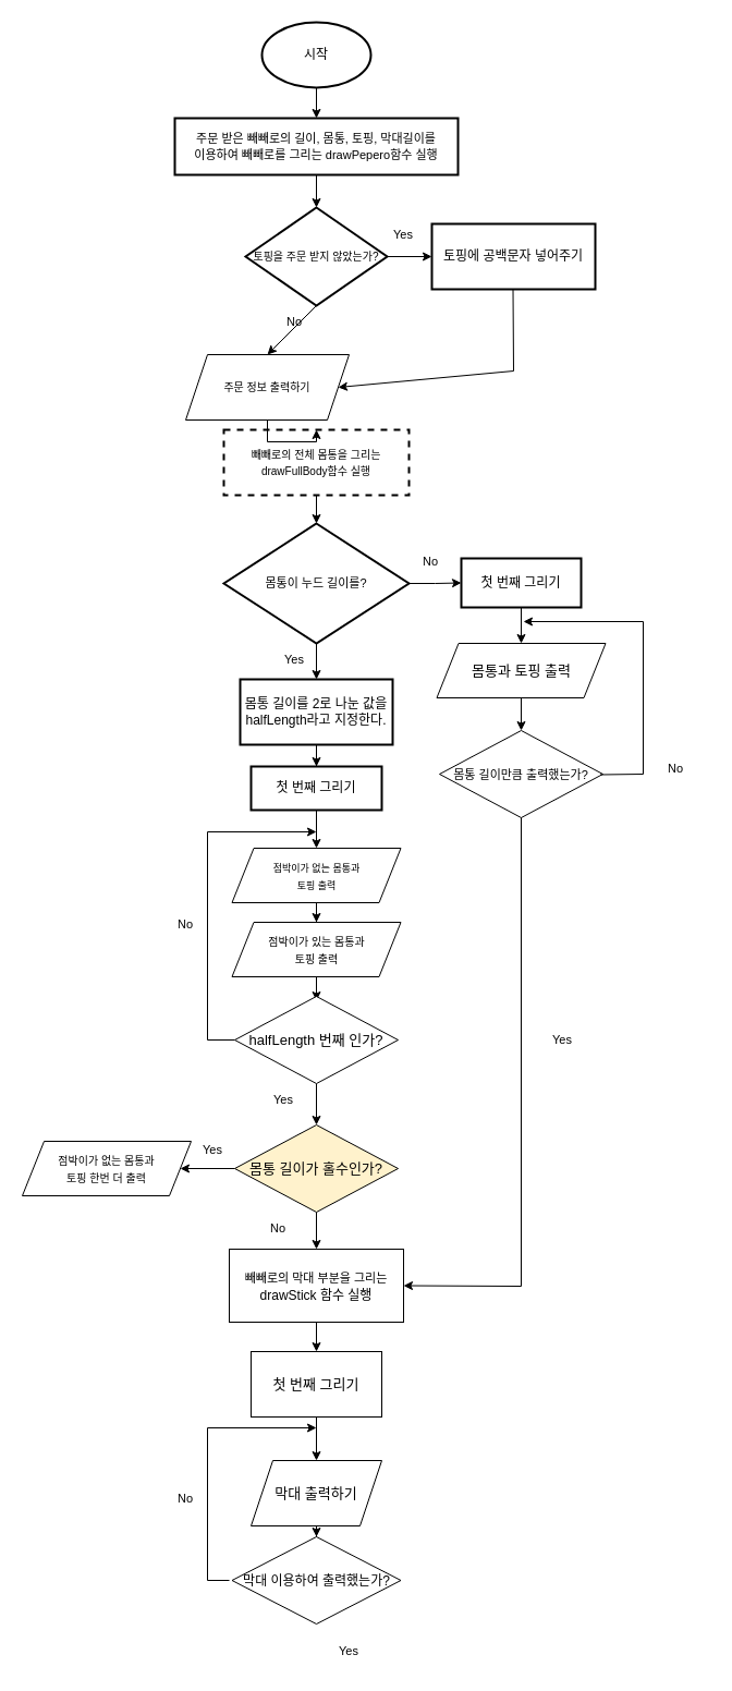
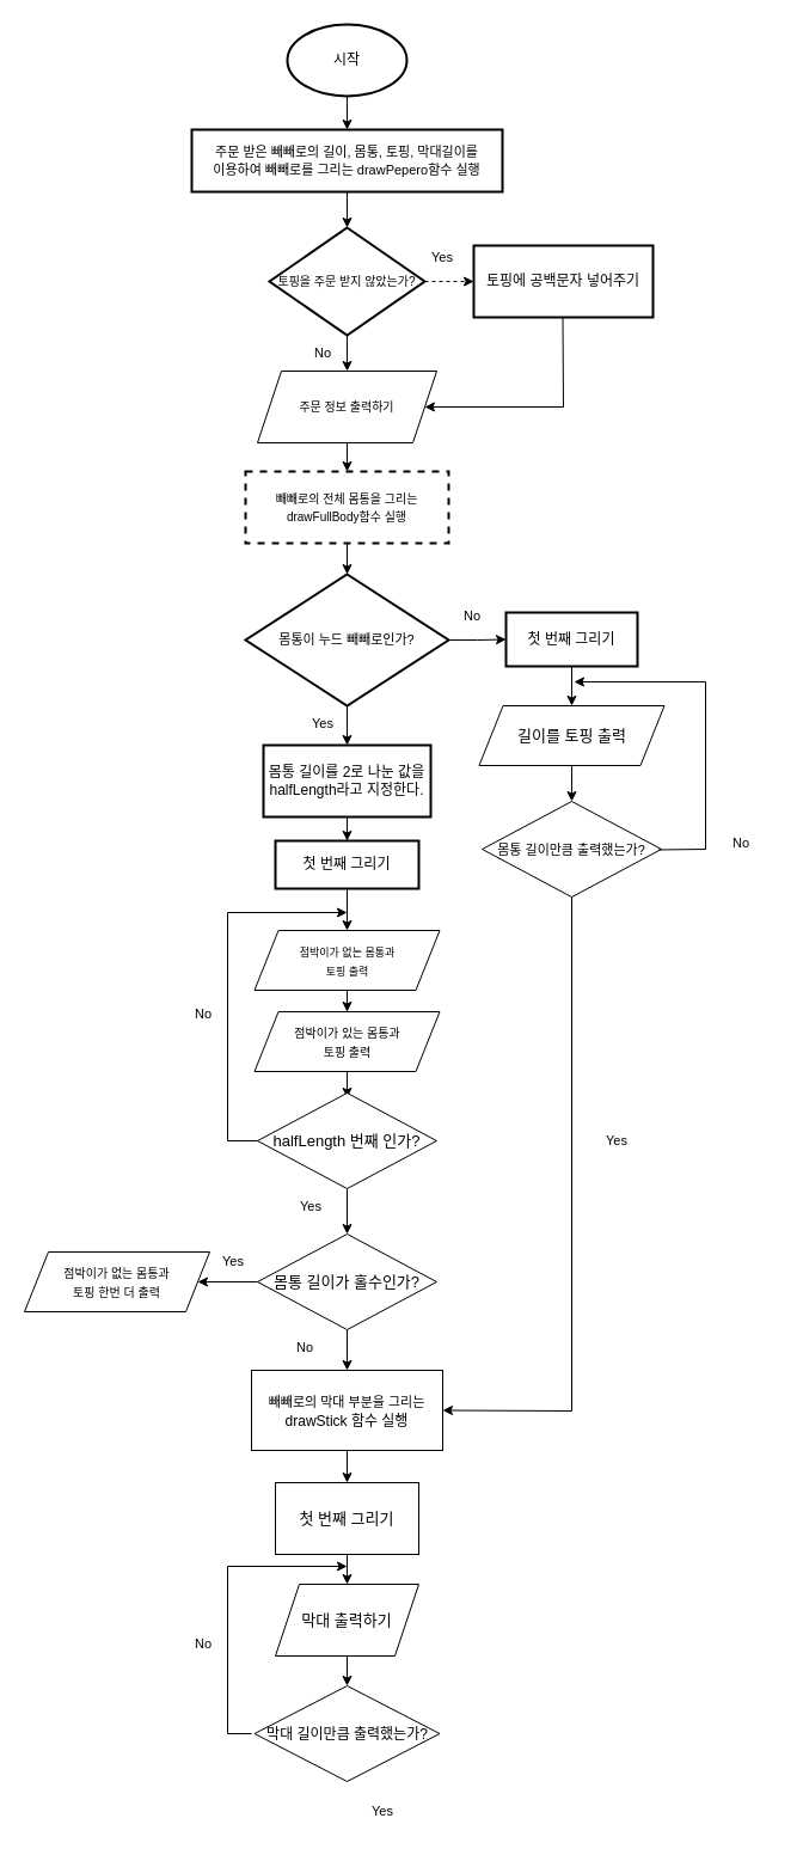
  <mxCell id="0" />
  <mxCell id="1" parent="0" />
  <mxCell id="2" value="" style="edgeStyle=orthogonalEdgeStyle;rounded=0;orthogonalLoop=1;jettySize=auto;html=1;" parent="1" source="3" target="5" edge="1"><mxGeometry relative="1" as="geometry" /></mxCell>
  <mxCell id="3" value="시작" style="strokeWidth=2;html=1;shape=mxgraph.flowchart.start_1;whiteSpace=wrap;" parent="1" vertex="1"><mxGeometry x="240" y="20" width="100" height="60" as="geometry" /></mxCell>
  <mxCell id="4" value="" style="edgeStyle=orthogonalEdgeStyle;rounded=0;orthogonalLoop=1;jettySize=auto;html=1;entryX=0.5;entryY=0;entryDx=0;entryDy=0;" parent="1" source="5" edge="1" target="7"><mxGeometry relative="1" as="geometry"><mxPoint x="290" y="190" as="targetPoint" /></mxGeometry></mxCell>
  <mxCell id="5" value="&lt;font style=&quot;font-size: 11px&quot;&gt;주문 받은 빼빼로의 길이, 몸통, 토핑, 막대길이를&lt;br&gt;이용하여 빼빼로를 그리는 drawPepero함수 실행&lt;br&gt;&lt;/font&gt;" style="whiteSpace=wrap;html=1;strokeWidth=2;" parent="1" vertex="1"><mxGeometry x="160" y="108" width="260" height="52" as="geometry" /></mxCell>
- <mxCell id="6" value="" style="edgeStyle=orthogonalEdgeStyle;rounded=0;orthogonalLoop=1;jettySize=auto;html=1;fontSize=11;" parent="1" source="7" target="11" edge="1"><mxGeometry relative="1" as="geometry" /></mxCell>
+ <mxCell id="6" value="" style="edgeStyle=orthogonalEdgeStyle;rounded=0;orthogonalLoop=1;jettySize=auto;html=1;fontSize=11;dashed=1;" parent="1" source="7" target="11" edge="1"><mxGeometry relative="1" as="geometry" /></mxCell>
  <mxCell id="7" value="&lt;font style=&quot;font-size: 10px&quot;&gt;토핑을 주문 받지 않았는가?&lt;/font&gt;" style="rhombus;whiteSpace=wrap;html=1;strokeWidth=2;" parent="1" vertex="1"><mxGeometry x="225" y="190" width="130" height="90" as="geometry" /></mxCell>
  <mxCell id="8" value="" style="edgeStyle=orthogonalEdgeStyle;rounded=0;orthogonalLoop=1;jettySize=auto;html=1;fontSize=10;" parent="1" source="9" target="18" edge="1"><mxGeometry relative="1" as="geometry" /></mxCell>
  <mxCell id="9" value="&lt;font size=&quot;1&quot;&gt;빼빼로의 전체 몸통을 그리는&lt;br&gt;drawFullBody함수 실행&lt;br&gt;&lt;/font&gt;" style="whiteSpace=wrap;html=1;strokeWidth=2;dashed=1;" parent="1" vertex="1"><mxGeometry x="205" y="394" width="170" height="60" as="geometry" /></mxCell>
  <mxCell id="10" value="No" style="text;html=1;strokeColor=none;fillColor=none;align=center;verticalAlign=middle;whiteSpace=wrap;rounded=0;fontSize=11;" parent="1" vertex="1"><mxGeometry x="240" y="280" width="60" height="30" as="geometry" /></mxCell>
  <mxCell id="11" value="토핑에 공백문자 넣어주기" style="whiteSpace=wrap;html=1;strokeWidth=2;" parent="1" vertex="1"><mxGeometry x="396" y="205" width="150" height="60" as="geometry" /></mxCell>
  <mxCell id="12" value="Yes" style="text;html=1;strokeColor=none;fillColor=none;align=center;verticalAlign=middle;whiteSpace=wrap;rounded=0;fontSize=11;" parent="1" vertex="1"><mxGeometry x="340" y="200" width="60" height="30" as="geometry" /></mxCell>
  <mxCell id="13" value="" style="endArrow=classic;html=1;rounded=0;fontSize=11;entryX=1;entryY=0.5;entryDx=0;entryDy=0;" parent="1" target="15" edge="1"><mxGeometry width="50" height="50" relative="1" as="geometry"><mxPoint x="470.5" y="265" as="sourcePoint" /><mxPoint x="380" y="310" as="targetPoint" /><Array as="points"><mxPoint x="471" y="340" /></Array></mxGeometry></mxCell>
  <mxCell id="14" value="" style="edgeStyle=orthogonalEdgeStyle;rounded=0;orthogonalLoop=1;jettySize=auto;html=1;fontSize=10;" parent="1" source="15" target="9" edge="1"><mxGeometry relative="1" as="geometry" /></mxCell>
- <mxCell id="15" value="&lt;span style=&quot;font-size: 10px&quot;&gt;주문 정보 출력하기&lt;/span&gt;" style="shape=parallelogram;perimeter=parallelogramPerimeter;whiteSpace=wrap;html=1;fixedSize=1;fontSize=11;" parent="1" vertex="1"><mxGeometry x="170" y="325" width="150" height="60" as="geometry" /></mxCell>
+ <mxCell id="15" value="&lt;span style=&quot;font-size: 10px&quot;&gt;주문 정보 출력하기&lt;/span&gt;" style="shape=parallelogram;perimeter=parallelogramPerimeter;whiteSpace=wrap;html=1;fixedSize=1;fontSize=11;" parent="1" vertex="1"><mxGeometry x="215" y="310" width="150" height="60" as="geometry" /></mxCell>
  <mxCell id="16" value="" style="edgeStyle=orthogonalEdgeStyle;rounded=0;orthogonalLoop=1;jettySize=auto;html=1;fontSize=13;" parent="1" source="18" target="20" edge="1"><mxGeometry relative="1" as="geometry" /></mxCell>
  <mxCell id="17" value="" style="edgeStyle=orthogonalEdgeStyle;rounded=0;orthogonalLoop=1;jettySize=auto;html=1;fontSize=13;" parent="1" source="18" target="39" edge="1"><mxGeometry relative="1" as="geometry" /></mxCell>
- <mxCell id="18" value="&lt;font style=&quot;font-size: 11px&quot;&gt;몸통이 누드 길이를?&lt;/font&gt;" style="rhombus;whiteSpace=wrap;html=1;strokeWidth=2;" parent="1" vertex="1"><mxGeometry x="205" y="480" width="170" height="110" as="geometry" /></mxCell>
+ <mxCell id="18" value="&lt;font style=&quot;font-size: 11px&quot;&gt;몸통이 누드 빼빼로인가?&lt;/font&gt;" style="rhombus;whiteSpace=wrap;html=1;strokeWidth=2;" parent="1" vertex="1"><mxGeometry x="205" y="480" width="170" height="110" as="geometry" /></mxCell>
  <mxCell id="19" value="" style="edgeStyle=orthogonalEdgeStyle;rounded=0;orthogonalLoop=1;jettySize=auto;html=1;fontSize=13;" parent="1" source="20" target="22" edge="1"><mxGeometry relative="1" as="geometry" /></mxCell>
  <mxCell id="20" value="몸통 길이를 2로 나눈 값을&lt;br&gt;halfLength라고 지정한다." style="whiteSpace=wrap;html=1;strokeWidth=2;" parent="1" vertex="1"><mxGeometry x="220" y="623" width="140" height="60" as="geometry" /></mxCell>
  <mxCell id="21" value="" style="edgeStyle=orthogonalEdgeStyle;rounded=0;orthogonalLoop=1;jettySize=auto;html=1;fontSize=13;entryX=0.5;entryY=0;entryDx=0;entryDy=0;" parent="1" source="22" target="24" edge="1"><mxGeometry relative="1" as="geometry"><mxPoint x="290" y="765" as="targetPoint" /></mxGeometry></mxCell>
  <mxCell id="22" value="첫 번째 그리기" style="whiteSpace=wrap;html=1;strokeWidth=2;" parent="1" vertex="1"><mxGeometry x="230" y="703" width="120" height="40" as="geometry" /></mxCell>
  <mxCell id="23" value="" style="edgeStyle=orthogonalEdgeStyle;rounded=0;orthogonalLoop=1;jettySize=auto;html=1;fontSize=13;" parent="1" source="24" target="26" edge="1"><mxGeometry relative="1" as="geometry" /></mxCell>
  <mxCell id="24" value="&lt;font style=&quot;font-size: 9px&quot;&gt;점박이가 없는 몸통과&lt;br&gt;토핑 출력&lt;br&gt;&lt;/font&gt;" style="shape=parallelogram;perimeter=parallelogramPerimeter;whiteSpace=wrap;html=1;fixedSize=1;fontSize=13;" parent="1" vertex="1"><mxGeometry x="212.5" y="778" width="155" height="50" as="geometry" /></mxCell>
  <mxCell id="25" value="" style="edgeStyle=orthogonalEdgeStyle;rounded=0;orthogonalLoop=1;jettySize=auto;html=1;fontSize=13;" parent="1" source="26" edge="1"><mxGeometry relative="1" as="geometry"><mxPoint x="290" y="918" as="targetPoint" /></mxGeometry></mxCell>
  <mxCell id="26" value="&lt;font size=&quot;1&quot;&gt;점박이가 있는 몸통과&lt;br&gt;토핑 출력&lt;br&gt;&lt;/font&gt;" style="shape=parallelogram;perimeter=parallelogramPerimeter;whiteSpace=wrap;html=1;fixedSize=1;fontSize=13;" parent="1" vertex="1"><mxGeometry x="212.5" y="846" width="155" height="50" as="geometry" /></mxCell>
  <mxCell id="27" value="" style="edgeStyle=orthogonalEdgeStyle;rounded=0;orthogonalLoop=1;jettySize=auto;html=1;fontSize=13;" parent="1" source="28" target="33" edge="1"><mxGeometry relative="1" as="geometry" /></mxCell>
  <mxCell id="28" value="halfLength 번째 인가?" style="rhombus;whiteSpace=wrap;html=1;fontSize=13;" parent="1" vertex="1"><mxGeometry x="215" y="914" width="150" height="80" as="geometry" /></mxCell>
  <mxCell id="29" value="" style="endArrow=classic;html=1;rounded=0;fontSize=13;exitX=0;exitY=0.5;exitDx=0;exitDy=0;" parent="1" source="28" edge="1"><mxGeometry width="50" height="50" relative="1" as="geometry"><mxPoint x="130" y="914" as="sourcePoint" /><mxPoint x="290" y="763" as="targetPoint" /><Array as="points"><mxPoint x="190" y="954" /><mxPoint x="190" y="763" /></Array></mxGeometry></mxCell>
  <mxCell id="30" value="No" style="text;html=1;strokeColor=none;fillColor=none;align=center;verticalAlign=middle;whiteSpace=wrap;rounded=0;fontSize=11;" parent="1" vertex="1"><mxGeometry x="140" y="833" width="60" height="30" as="geometry" /></mxCell>
  <mxCell id="31" value="" style="edgeStyle=orthogonalEdgeStyle;rounded=0;orthogonalLoop=1;jettySize=auto;html=1;fontSize=13;" parent="1" source="33" target="35" edge="1"><mxGeometry relative="1" as="geometry" /></mxCell>
  <mxCell id="32" value="" style="edgeStyle=orthogonalEdgeStyle;rounded=0;orthogonalLoop=1;jettySize=auto;html=1;fontSize=13;" parent="1" source="33" target="46" edge="1"><mxGeometry relative="1" as="geometry" /></mxCell>
- <mxCell id="33" value="몸통 길이가 홀수인가?" style="rhombus;whiteSpace=wrap;html=1;fontSize=13;fillColor=#fff2cc;" parent="1" vertex="1"><mxGeometry x="215" y="1032" width="150" height="80" as="geometry" /></mxCell>
+ <mxCell id="33" value="몸통 길이가 홀수인가?" style="rhombus;whiteSpace=wrap;html=1;fontSize=13;" parent="1" vertex="1"><mxGeometry x="215" y="1032" width="150" height="80" as="geometry" /></mxCell>
  <mxCell id="34" value="" style="edgeStyle=orthogonalEdgeStyle;rounded=0;orthogonalLoop=1;jettySize=auto;html=1;fontSize=13;" parent="1" source="35" target="52" edge="1"><mxGeometry relative="1" as="geometry" /></mxCell>
  <mxCell id="35" value="&lt;font&gt;&lt;span style=&quot;font-size: 11px&quot;&gt;빼빼로의 막대 부분을 그리는&lt;/span&gt;&lt;br&gt;&lt;font style=&quot;font-size: 12px&quot;&gt;drawStick 함수 실행&lt;/font&gt;&lt;br&gt;&lt;/font&gt;" style="whiteSpace=wrap;html=1;fontSize=13;" parent="1" vertex="1"><mxGeometry x="210" y="1146" width="160" height="67" as="geometry" /></mxCell>
  <mxCell id="36" value="Yes" style="text;html=1;strokeColor=none;fillColor=none;align=center;verticalAlign=middle;whiteSpace=wrap;rounded=0;fontSize=11;" parent="1" vertex="1"><mxGeometry x="230" y="994" width="60" height="30" as="geometry" /></mxCell>
  <mxCell id="37" value="Yes" style="text;html=1;strokeColor=none;fillColor=none;align=center;verticalAlign=middle;whiteSpace=wrap;rounded=0;fontSize=11;" parent="1" vertex="1"><mxGeometry x="240" y="590" width="60" height="30" as="geometry" /></mxCell>
  <mxCell id="38" value="" style="edgeStyle=orthogonalEdgeStyle;rounded=0;orthogonalLoop=1;jettySize=auto;html=1;fontSize=13;entryX=0.5;entryY=0;entryDx=0;entryDy=0;" parent="1" source="39" target="41" edge="1"><mxGeometry relative="1" as="geometry"><mxPoint x="478" y="580" as="targetPoint" /></mxGeometry></mxCell>
  <mxCell id="39" value="첫 번째 그리기" style="whiteSpace=wrap;html=1;strokeWidth=2;" parent="1" vertex="1"><mxGeometry x="423" y="512" width="110" height="45" as="geometry" /></mxCell>
  <mxCell id="40" value="" style="edgeStyle=orthogonalEdgeStyle;rounded=0;orthogonalLoop=1;jettySize=auto;html=1;fontSize=13;" parent="1" source="41" target="43" edge="1"><mxGeometry relative="1" as="geometry" /></mxCell>
- <mxCell id="41" value="몸통과 토핑 출력" style="shape=parallelogram;perimeter=parallelogramPerimeter;whiteSpace=wrap;html=1;fixedSize=1;fontSize=13;" parent="1" vertex="1"><mxGeometry x="400.5" y="590" width="155" height="50" as="geometry" /></mxCell>
+ <mxCell id="41" value="길이를 토핑 출력" style="shape=parallelogram;perimeter=parallelogramPerimeter;whiteSpace=wrap;html=1;fixedSize=1;fontSize=13;" parent="1" vertex="1"><mxGeometry x="400.5" y="590" width="155" height="50" as="geometry" /></mxCell>
  <mxCell id="42" value="No" style="text;html=1;strokeColor=none;fillColor=none;align=center;verticalAlign=middle;whiteSpace=wrap;rounded=0;fontSize=11;" parent="1" vertex="1"><mxGeometry x="365" y="500" width="60" height="30" as="geometry" /></mxCell>
  <mxCell id="43" value="&lt;font style=&quot;font-size: 11px&quot;&gt;몸통 길이만큼 출력했는가?&lt;/font&gt;" style="rhombus;whiteSpace=wrap;html=1;fontSize=13;" parent="1" vertex="1"><mxGeometry x="403" y="670" width="150" height="80" as="geometry" /></mxCell>
  <mxCell id="44" value="" style="endArrow=classic;html=1;rounded=0;fontSize=13;exitX=0;exitY=0.5;exitDx=0;exitDy=0;" parent="1" edge="1"><mxGeometry width="50" height="50" relative="1" as="geometry"><mxPoint x="550.5" y="710.5" as="sourcePoint" /><mxPoint x="480" y="570" as="targetPoint" /><Array as="points"><mxPoint x="590" y="710" /><mxPoint x="590" y="570" /></Array></mxGeometry></mxCell>
  <mxCell id="45" value="No" style="text;html=1;strokeColor=none;fillColor=none;align=center;verticalAlign=middle;whiteSpace=wrap;rounded=0;fontSize=11;" parent="1" vertex="1"><mxGeometry x="590" y="690" width="60" height="30" as="geometry" /></mxCell>
  <mxCell id="46" value="&lt;font size=&quot;1&quot;&gt;점박이가 없는 몸통과&lt;br&gt;토핑 한번 더 출력&lt;br&gt;&lt;/font&gt;" style="shape=parallelogram;perimeter=parallelogramPerimeter;whiteSpace=wrap;html=1;fixedSize=1;fontSize=13;" parent="1" vertex="1"><mxGeometry x="20" y="1047" width="155" height="50" as="geometry" /></mxCell>
  <mxCell id="47" value="Yes" style="text;html=1;strokeColor=none;fillColor=none;align=center;verticalAlign=middle;whiteSpace=wrap;rounded=0;fontSize=11;" parent="1" vertex="1"><mxGeometry x="165" y="1040" width="60" height="30" as="geometry" /></mxCell>
  <mxCell id="48" value="No" style="text;html=1;strokeColor=none;fillColor=none;align=center;verticalAlign=middle;whiteSpace=wrap;rounded=0;fontSize=11;" parent="1" vertex="1"><mxGeometry x="225" y="1112" width="60" height="30" as="geometry" /></mxCell>
  <mxCell id="49" value="" style="endArrow=classic;html=1;rounded=0;fontSize=13;exitX=0.5;exitY=1;exitDx=0;exitDy=0;entryX=1;entryY=0.5;entryDx=0;entryDy=0;" parent="1" source="43" target="35" edge="1"><mxGeometry width="50" height="50" relative="1" as="geometry"><mxPoint x="446" y="896" as="sourcePoint" /><mxPoint x="478" y="1190" as="targetPoint" /><Array as="points"><mxPoint x="478" y="1180" /></Array></mxGeometry></mxCell>
  <mxCell id="50" value="Yes" style="text;html=1;strokeColor=none;fillColor=none;align=center;verticalAlign=middle;whiteSpace=wrap;rounded=0;fontSize=11;" parent="1" vertex="1"><mxGeometry x="486" y="939" width="60" height="30" as="geometry" /></mxCell>
  <mxCell id="51" value="" style="edgeStyle=orthogonalEdgeStyle;rounded=0;orthogonalLoop=1;jettySize=auto;html=1;fontSize=11;" parent="1" source="52" target="54" edge="1"><mxGeometry relative="1" as="geometry" /></mxCell>
  <mxCell id="52" value="첫 번째 그리기" style="whiteSpace=wrap;html=1;fontSize=13;" parent="1" vertex="1"><mxGeometry x="230" y="1240" width="120" height="60" as="geometry" /></mxCell>
  <mxCell id="53" value="" style="edgeStyle=orthogonalEdgeStyle;rounded=0;orthogonalLoop=1;jettySize=auto;html=1;fontSize=11;" parent="1" source="54" target="55" edge="1"><mxGeometry relative="1" as="geometry" /></mxCell>
- <mxCell id="54" value="막대 출력하기" style="shape=parallelogram;perimeter=parallelogramPerimeter;whiteSpace=wrap;html=1;fixedSize=1;fontSize=13;" parent="1" vertex="1"><mxGeometry x="230" y="1340" width="120" height="60" as="geometry" /></mxCell>
- <mxCell id="55" value="&lt;font style=&quot;font-size: 12px&quot;&gt;막대 이용하여 출력했는가?&lt;/font&gt;" style="rhombus;whiteSpace=wrap;html=1;fontSize=13;" parent="1" vertex="1"><mxGeometry x="212.5" y="1410" width="155" height="80" as="geometry" /></mxCell>
+ <mxCell id="54" value="막대 출력하기" style="shape=parallelogram;perimeter=parallelogramPerimeter;whiteSpace=wrap;html=1;fixedSize=1;fontSize=13;" parent="1" vertex="1"><mxGeometry x="230" y="1325" width="120" height="60" as="geometry" /></mxCell>
+ <mxCell id="55" value="&lt;font style=&quot;font-size: 12px&quot;&gt;막대 길이만큼 출력했는가?&lt;/font&gt;" style="rhombus;whiteSpace=wrap;html=1;fontSize=13;" parent="1" vertex="1"><mxGeometry x="212.5" y="1410" width="155" height="80" as="geometry" /></mxCell>
  <mxCell id="56" value="" style="endArrow=classic;html=1;rounded=0;fontSize=11;" parent="1" edge="1"><mxGeometry width="50" height="50" relative="1" as="geometry"><mxPoint x="210" y="1450" as="sourcePoint" /><mxPoint x="290" y="1310" as="targetPoint" /><Array as="points"><mxPoint x="190" y="1450" /><mxPoint x="190" y="1310" /></Array></mxGeometry></mxCell>
  <mxCell id="57" value="No" style="text;html=1;strokeColor=none;fillColor=none;align=center;verticalAlign=middle;whiteSpace=wrap;rounded=0;fontSize=11;" parent="1" vertex="1"><mxGeometry x="140" y="1360" width="60" height="30" as="geometry" /></mxCell>
  <mxCell id="58" value="Yes" style="text;html=1;strokeColor=none;fillColor=none;align=center;verticalAlign=middle;whiteSpace=wrap;rounded=0;fontSize=11;" parent="1" vertex="1"><mxGeometry x="290" y="1500" width="60" height="30" as="geometry" /></mxCell>
  <mxCell id="59" value="" style="endArrow=classic;html=1;rounded=0;fontSize=11;exitX=0.5;exitY=1;exitDx=0;exitDy=0;entryX=0.5;entryY=0;entryDx=0;entryDy=0;" parent="1" source="7" target="15" edge="1"><mxGeometry width="50" height="50" relative="1" as="geometry"><mxPoint x="210" y="410" as="sourcePoint" /><mxPoint x="120" y="310" as="targetPoint" /><Array as="points" /></mxGeometry></mxCell>
